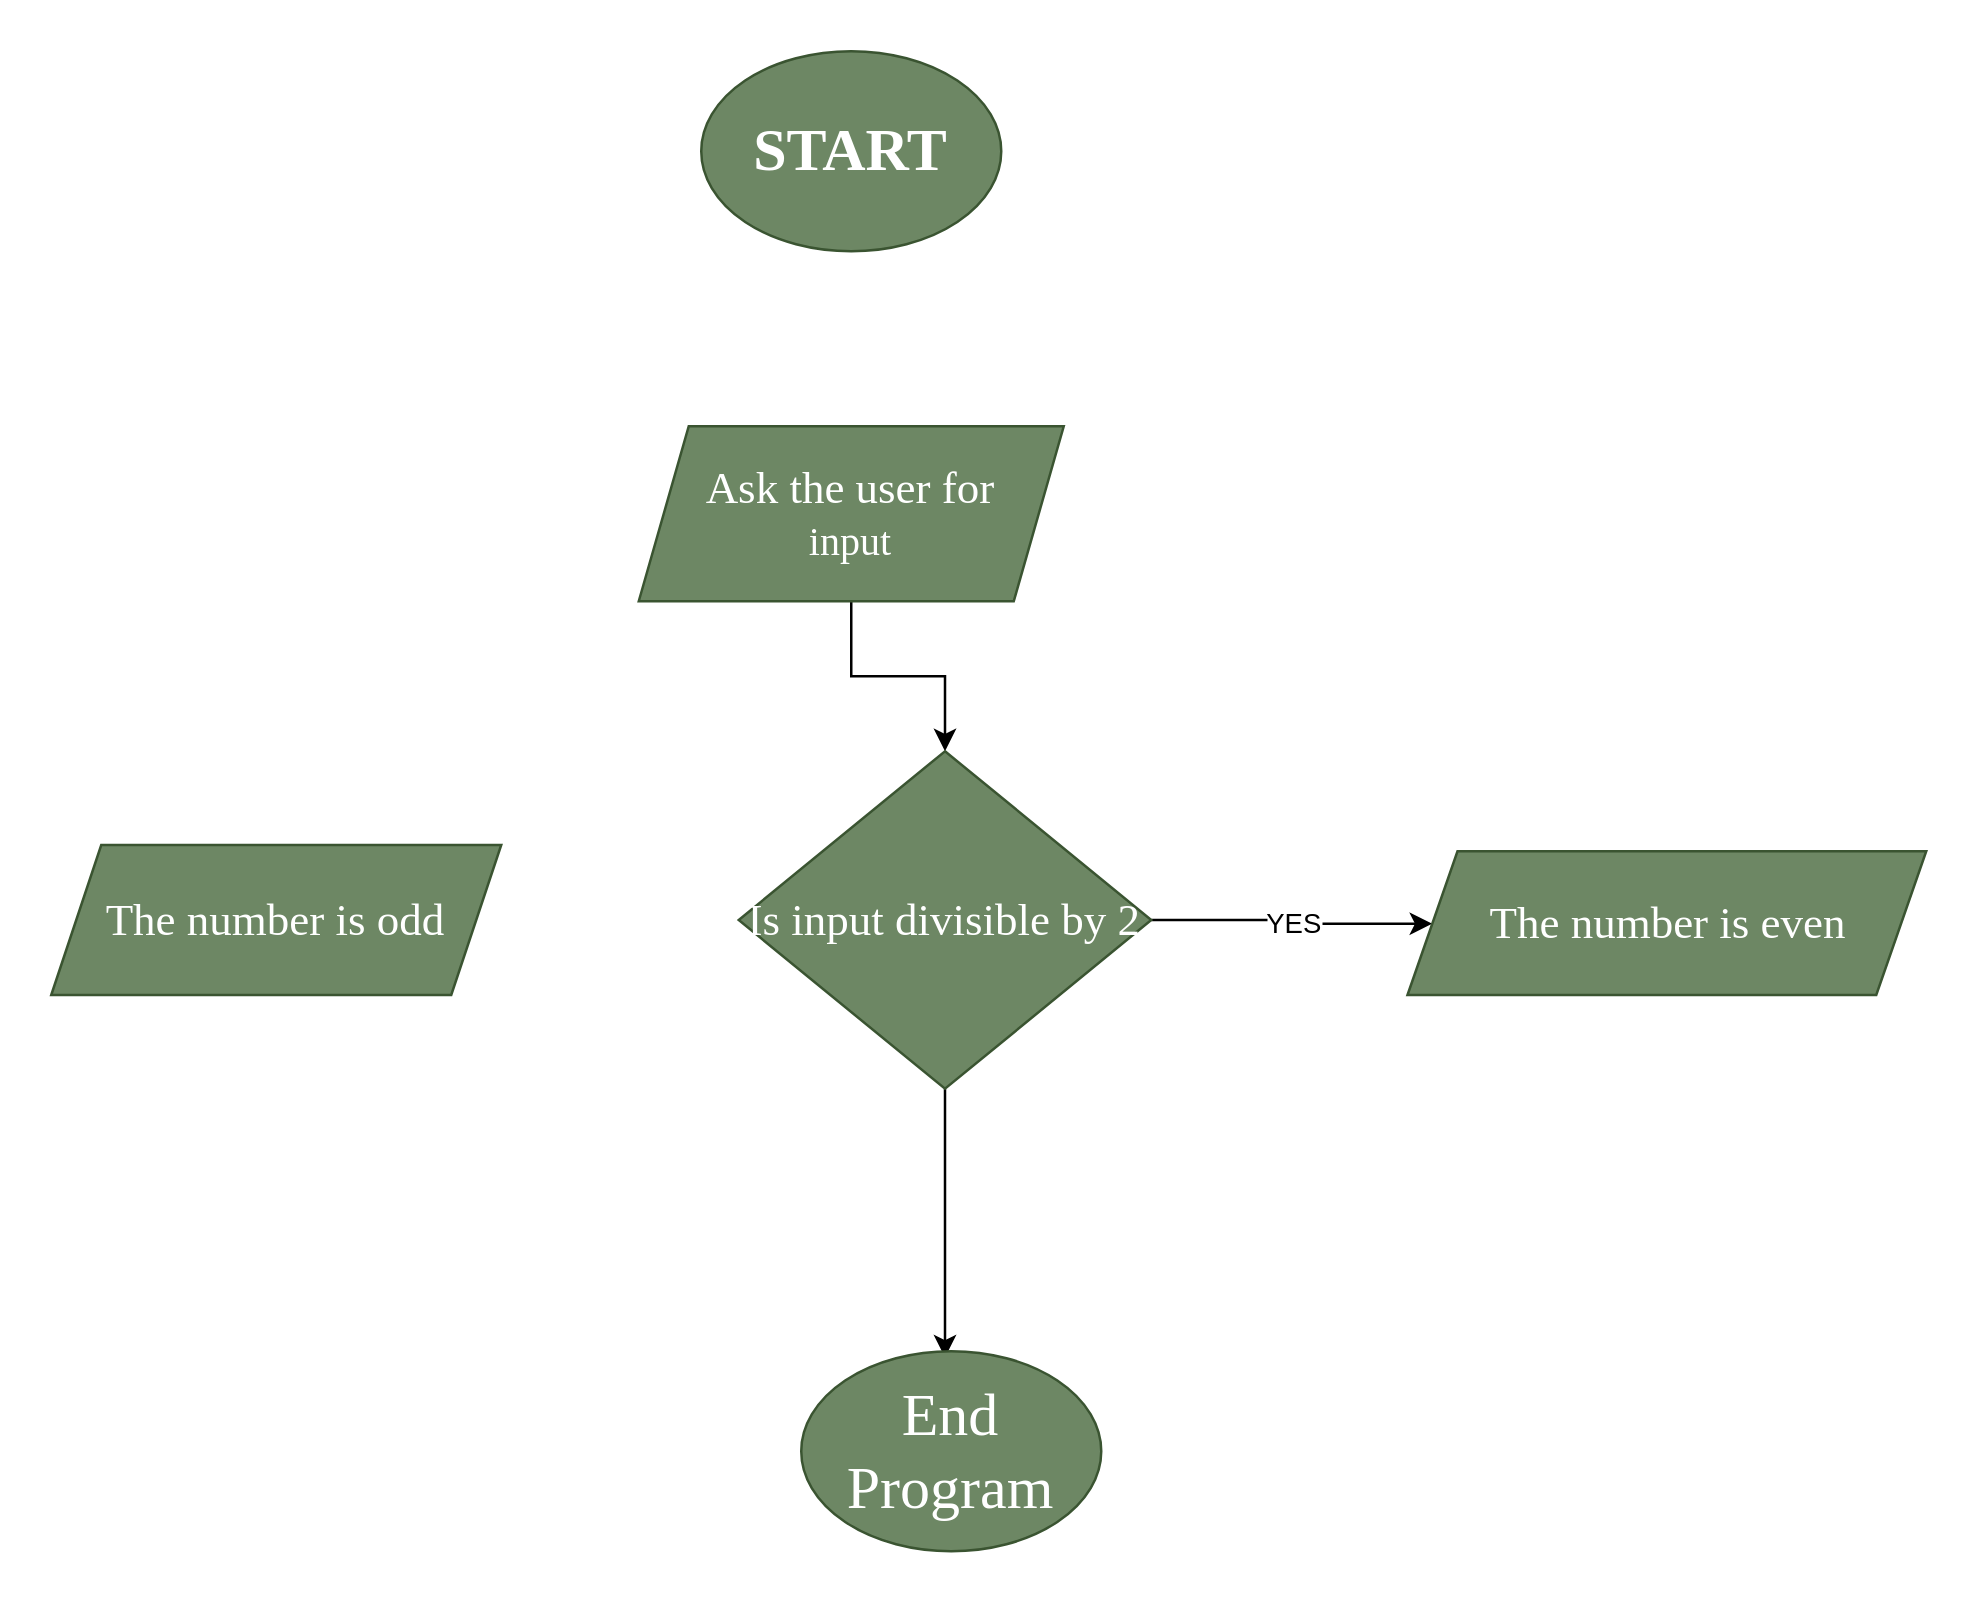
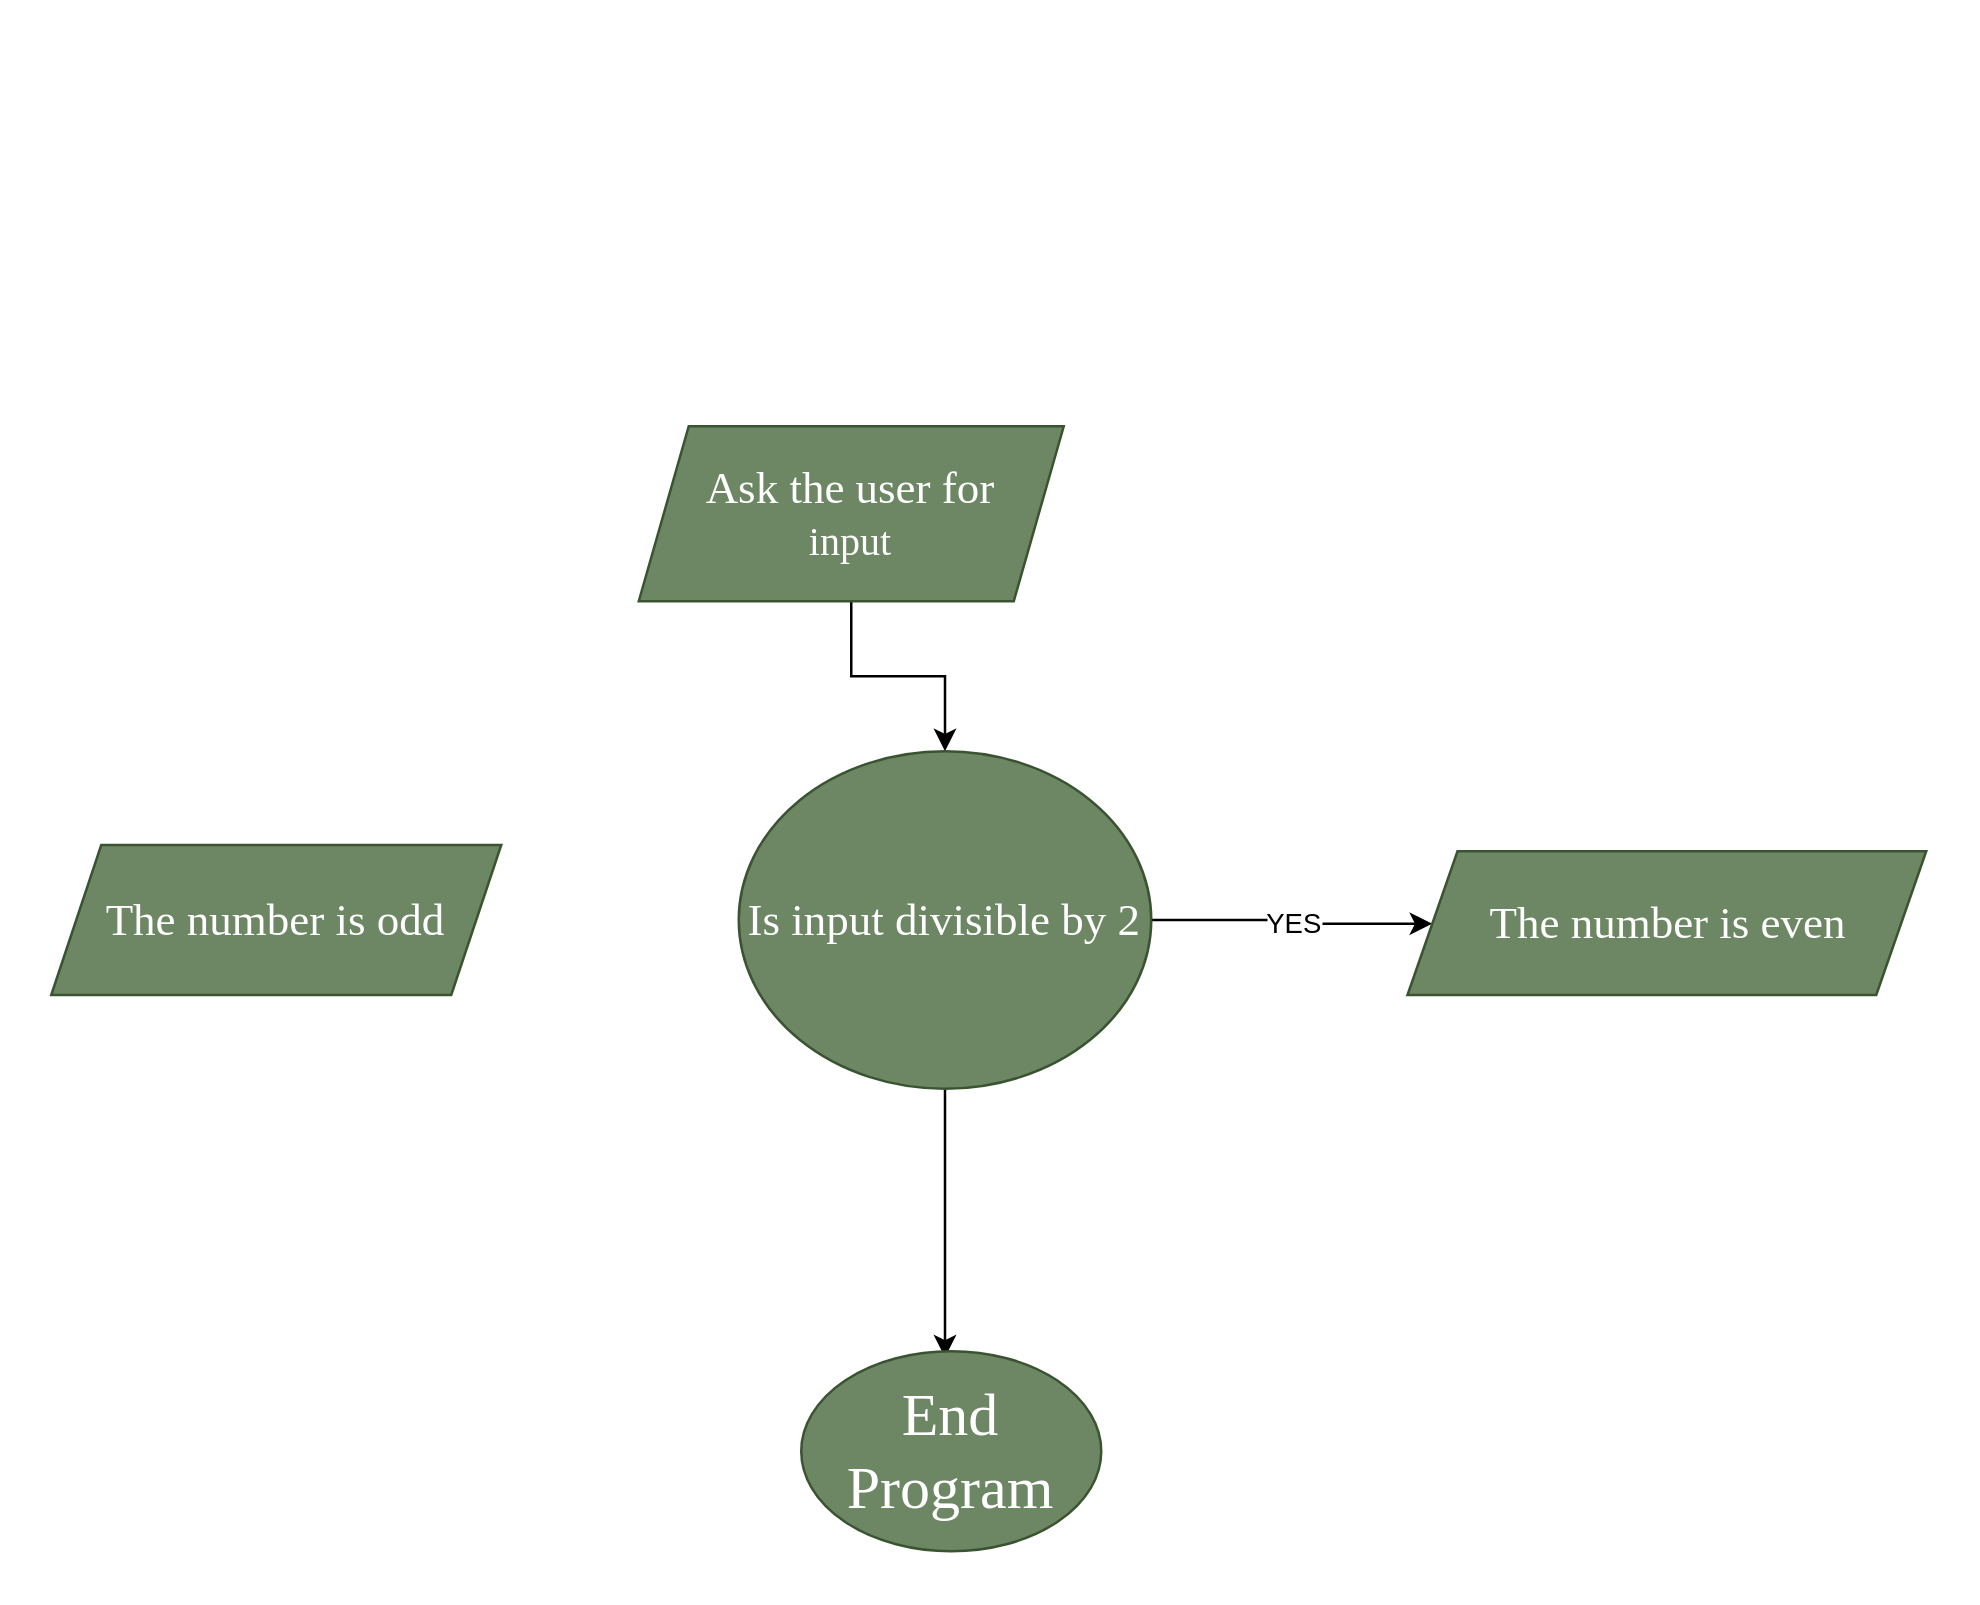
  <mxCell id="0" />
  <mxCell id="1" parent="0" />
- <mxCell id="2" value="&lt;h1&gt;&lt;font face=&quot;Comic Sans MS&quot;&gt;START&lt;/font&gt;&lt;/h1&gt;" style="ellipse;whiteSpace=wrap;html=1;fillColor=#6d8764;fontColor=#ffffff;strokeColor=#3A5431;" vertex="1" parent="1"><mxGeometry x="280" y="20" width="120" height="80" as="geometry" /></mxCell>
  <mxCell id="3" value="" style="edgeStyle=orthogonalEdgeStyle;rounded=0;orthogonalLoop=1;jettySize=auto;html=1;" edge="1" parent="1" source="4" target="8"><mxGeometry relative="1" as="geometry" /></mxCell>
  <mxCell id="4" value="&lt;font style=&quot;font-size: 18px;&quot; face=&quot;Comic Sans MS&quot;&gt;Ask the user for&lt;/font&gt;&lt;div&gt;&lt;font size=&quot;3&quot; face=&quot;Comic Sans MS&quot;&gt;input&lt;/font&gt;&lt;/div&gt;" style="shape=parallelogram;perimeter=parallelogramPerimeter;whiteSpace=wrap;html=1;fixedSize=1;fillColor=#6d8764;strokeColor=#3A5431;fontColor=#ffffff;" vertex="1" parent="1"><mxGeometry x="255" y="170" width="170" height="70" as="geometry" /></mxCell>
  <mxCell id="5" value="" style="edgeStyle=orthogonalEdgeStyle;rounded=0;orthogonalLoop=1;jettySize=auto;html=1;" edge="1" parent="1" source="8" target="9"><mxGeometry relative="1" as="geometry"><Array as="points"><mxPoint x="511" y="368" /><mxPoint x="511" y="369" /></Array></mxGeometry></mxCell>
  <mxCell id="6" value="YES" style="edgeLabel;html=1;align=center;verticalAlign=middle;resizable=0;points=[];" vertex="1" connectable="0" parent="5"><mxGeometry x="0.02" y="1" relative="1" as="geometry"><mxPoint as="offset" /></mxGeometry></mxCell>
  <mxCell id="7" value="" style="edgeStyle=orthogonalEdgeStyle;rounded=0;orthogonalLoop=1;jettySize=auto;html=1;" edge="1" parent="1" source="8"><mxGeometry relative="1" as="geometry"><mxPoint x="377.5" y="542.5" as="targetPoint" /></mxGeometry></mxCell>
- <mxCell id="8" value="&lt;font style=&quot;font-size: 18px;&quot; face=&quot;Comic Sans MS&quot;&gt;Is input divisible by 2&lt;/font&gt;" style="rhombus;whiteSpace=wrap;html=1;fillColor=#6d8764;strokeColor=#3A5431;fontColor=#ffffff;" vertex="1" parent="1"><mxGeometry x="295" y="300" width="165" height="135" as="geometry" /></mxCell>
+ <mxCell id="8" value="&lt;font style=&quot;font-size: 18px;&quot; face=&quot;Comic Sans MS&quot;&gt;Is input divisible by 2&lt;/font&gt;" style="ellipse;whiteSpace=wrap;html=1;fillColor=#6d8764;strokeColor=#3A5431;fontColor=#ffffff;" vertex="1" parent="1"><mxGeometry x="295" y="300" width="165" height="135" as="geometry" /></mxCell>
  <mxCell id="9" value="&lt;font style=&quot;font-size: 18px;&quot; face=&quot;Comic Sans MS&quot;&gt;The number is even&lt;/font&gt;" style="shape=parallelogram;perimeter=parallelogramPerimeter;whiteSpace=wrap;html=1;fixedSize=1;fillColor=#6d8764;strokeColor=#3A5431;fontColor=#ffffff;" vertex="1" parent="1"><mxGeometry x="562.5" y="340" width="207.5" height="57.5" as="geometry" /></mxCell>
  <mxCell id="10" value="&lt;font style=&quot;font-size: 24px;&quot; face=&quot;Comic Sans MS&quot;&gt;End Program&lt;/font&gt;" style="ellipse;whiteSpace=wrap;html=1;fillColor=#6d8764;fontColor=#ffffff;strokeColor=#3A5431;" vertex="1" parent="1"><mxGeometry x="320" y="540" width="120" height="80" as="geometry" /></mxCell>
  <mxCell id="11" value="&lt;font style=&quot;font-size: 18px;&quot; face=&quot;Comic Sans MS&quot;&gt;The number is odd&lt;/font&gt;" style="shape=parallelogram;perimeter=parallelogramPerimeter;whiteSpace=wrap;html=1;fixedSize=1;fillColor=#6d8764;fontColor=#ffffff;strokeColor=#3A5431;" vertex="1" parent="1"><mxGeometry x="20" y="337.5" width="180" height="60" as="geometry" /></mxCell>
